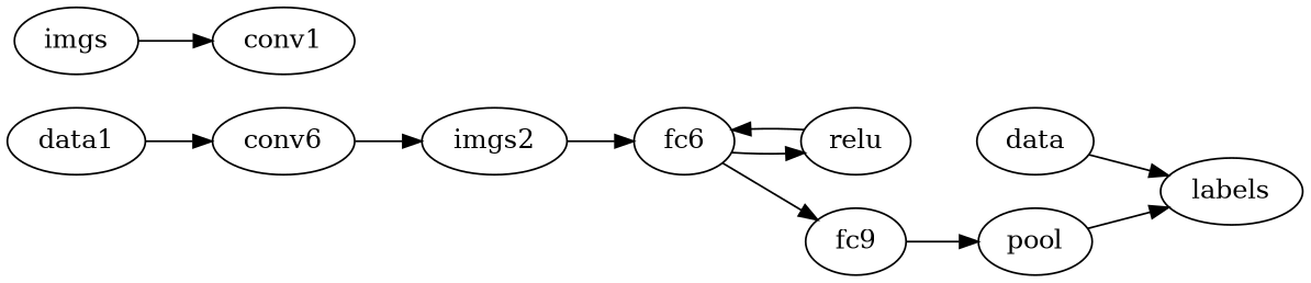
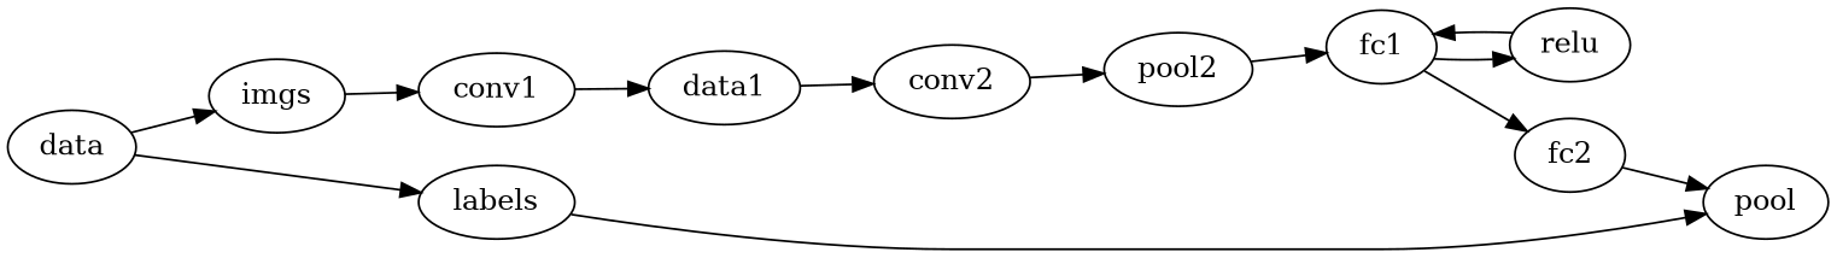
  digraph {
    rankdir=LR
    data
    imgs
    labels
    conv1
    n5 [label=pool]
    n6 [label=data1]
-   conv2 [label=conv6]
-   pool2 [label=imgs2]
-   fc1 [label=fc6]
+   conv2
+   pool2
+   fc1
    relu
-   fc2 [label=fc9]
+   fc2
+   data -> imgs
    data -> labels
    imgs -> conv1
-   n5 -> labels
+   labels -> n5
+   conv1 -> n6
    n6 -> conv2
    conv2 -> pool2
    pool2 -> fc1
    fc1 -> relu
    fc1 -> fc2
    relu -> fc1
    fc2 -> n5
  }
